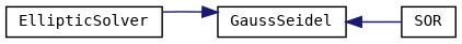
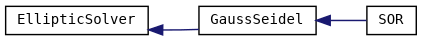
  digraph {
    fontname="DejaVu Sans Mono"
    rankdir=LR
    node [color=black fillcolor=white fontname="DejaVu Sans Mono" fontsize=10 shape=record style=filled]
    edge [color=midnightblue dir=back fontname="DejaVu Sans Mono" fontsize=10 labelfontname=Helvetica labelfontsize=10 style=solid]
    n1 [height=0.2 label=EllipticSolver width=0.4]
    n2 [height=0.2 label=GaussSeidel width=0.4]
    n3 [height=0.2 label=SOR width=0.4]
-   n2 -> n1
+   n1 -> n2
    n2 -> n3
  }
